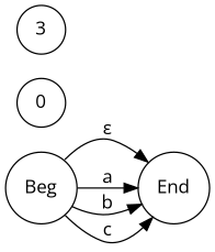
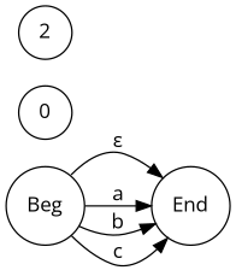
  digraph {
    fontname="Open Sans"
    labelloc=t
    rankdir=LR
    node [fontname="Open Sans" shape=circle]
    edge [arrowhead=normal arrowtail=dot fontname="Open Sans"]
    n1 [label=Beg]
    n2 [label=End]
    n3 [label=0]
-   2 [label=3]
+   2
    n1 -> n2 [label=<&epsilon;>]
    n1 -> n2 [label=a]
    n1 -> n2 [label=b]
    n1 -> n2 [label=c]
  }
